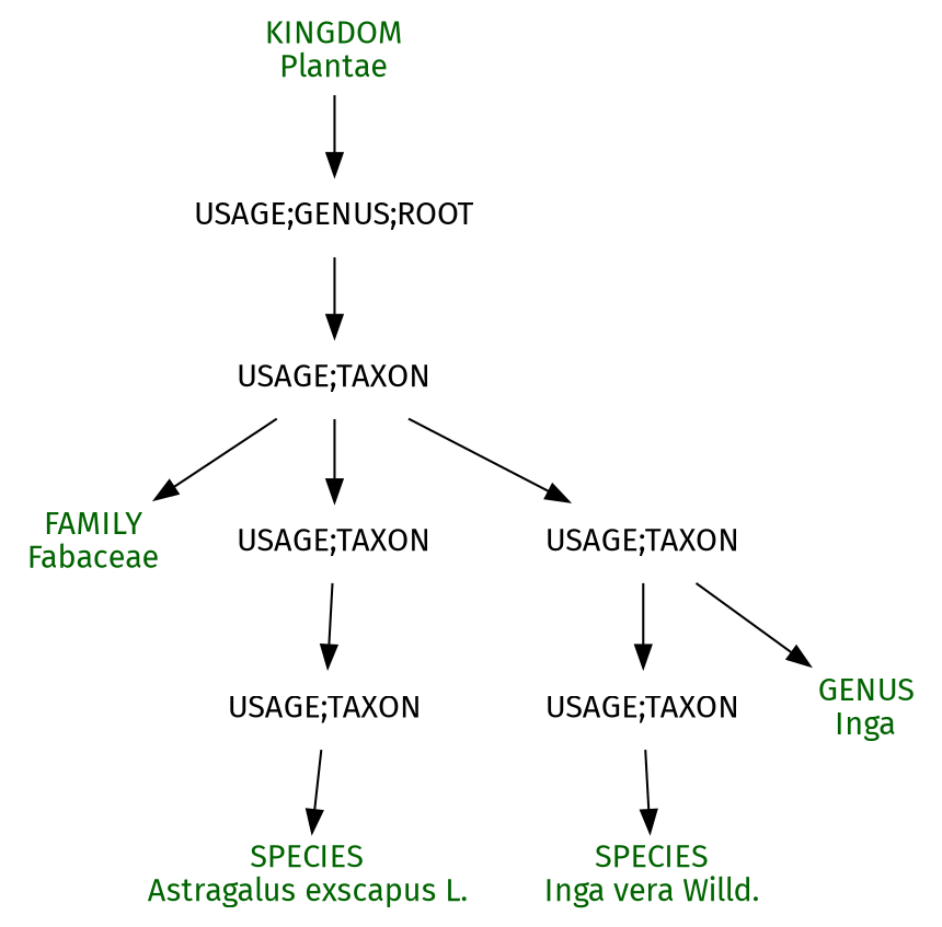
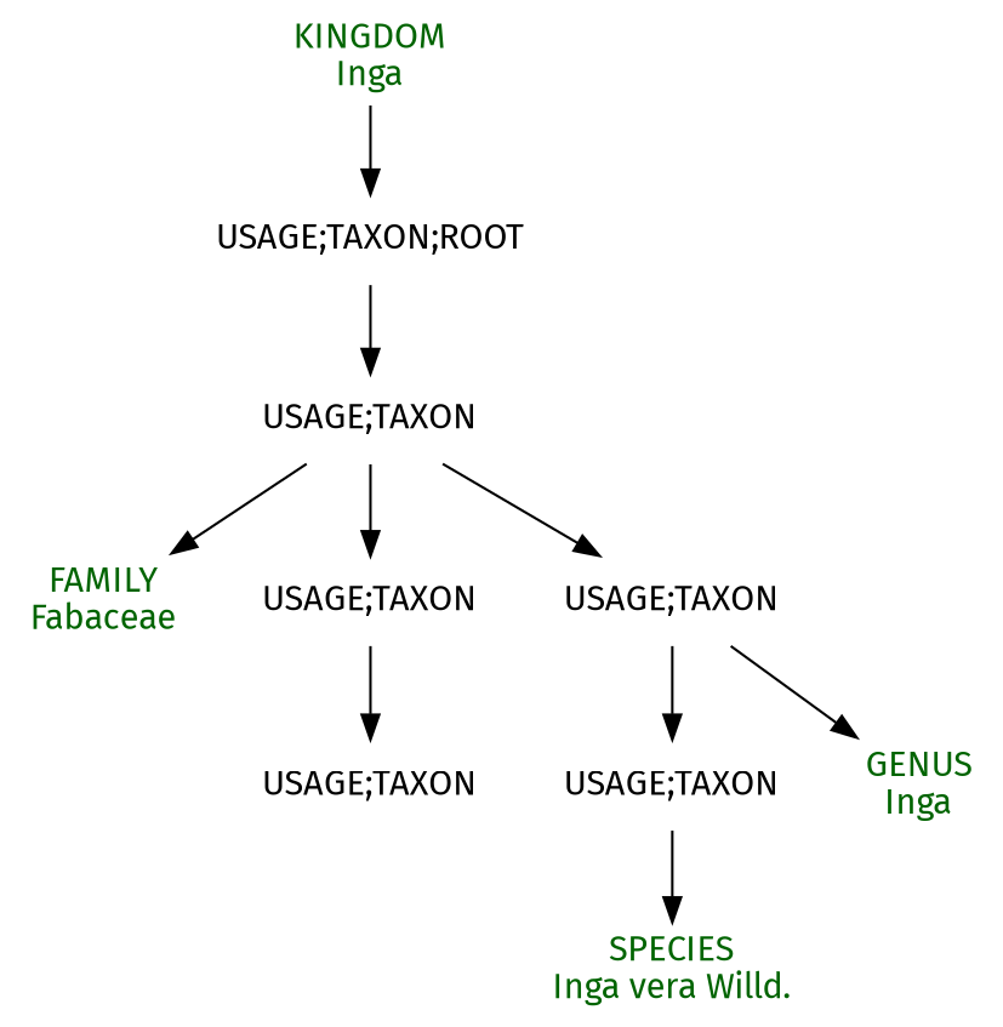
  digraph {
    fontname="Fira Sans"
    node [fontname="Fira Sans" shape=plaintext]
    edge [fontname="Fira Sans"]
    n1 [fontcolor=darkgreen label="SPECIES\nInga vera Willd."]
    n2 [label="USAGE;TAXON"]
-   n3 [fontcolor=darkgreen label="SPECIES\nAstragalus exscapus L."]
    n4 [label="USAGE;TAXON"]
-   n5 [fontcolor=darkgreen label="KINGDOM\nPlantae"]
-   n6 [label="USAGE;GENUS;ROOT"]
+   n5 [fontcolor=darkgreen label="KINGDOM\nInga"]
+   n6 [label="USAGE;TAXON;ROOT"]
    n7 [label="USAGE;TAXON"]
    n8 [fontcolor=darkgreen label="FAMILY\nFabaceae"]
    n9 [label="USAGE;TAXON"]
    n10 [label="USAGE;TAXON"]
    n11 [fontcolor=darkgreen label="GENUS\nInga"]
    n2 -> n1
-   n4 -> n3
    n5 -> n6
    n6 -> n7
    n7 -> n8
    n7 -> n9
    n7 -> n10
    n9 -> n4
    n10 -> n2
    n10 -> n11
  }
